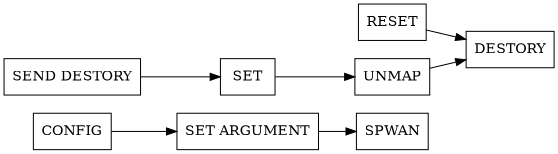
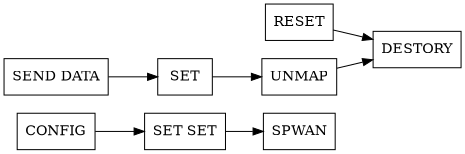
  digraph {
    rankdir=LR
    node [shape=box]
    CONFIG
-   "SET ARGUMENT"
+   "SET ARGUMENT" [label="SET SET"]
    SPWAN
    n4 [label=SET]
-   "SEND DATA" [label="SEND DESTORY"]
+   "SEND DATA"
    UNMAP
    DESTORY
    RESET
    CONFIG -> "SET ARGUMENT"
    "SET ARGUMENT" -> SPWAN
    n4 -> UNMAP
    "SEND DATA" -> n4
    UNMAP -> DESTORY
    RESET -> DESTORY
  }
